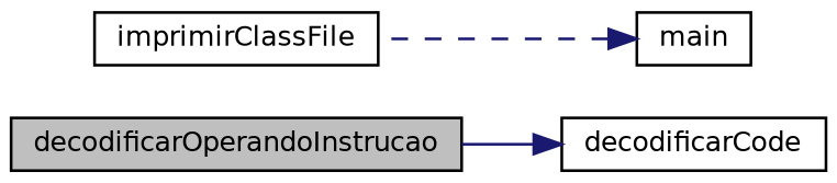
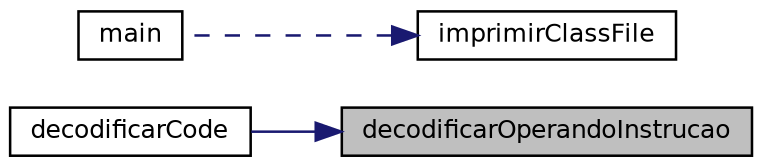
  digraph {
    rankdir=RL
    node [color=black fillcolor=white fontname=Helvetica fontsize=10 shape=record style=filled]
    edge [color=midnightblue dir=back fontname=Helvetica fontsize=10 labelfontname=Helvetica labelfontsize=10]
    n1 [fillcolor=grey75 fontcolor=black height=0.2 label=decodificarOperandoInstrucao width=0.4]
    n2 [height=0.2 label=decodificarCode width=0.4]
    n3 [height=0.2 label=imprimirClassFile width=0.4]
    n4 [height=0.2 label=main width=0.4]
-   n2 -> n1 [style=solid]
-   n4 -> n3 [style=dashed]
+   n1 -> n2 [style=solid]
+   n3 -> n4 [style=dashed]
  }
